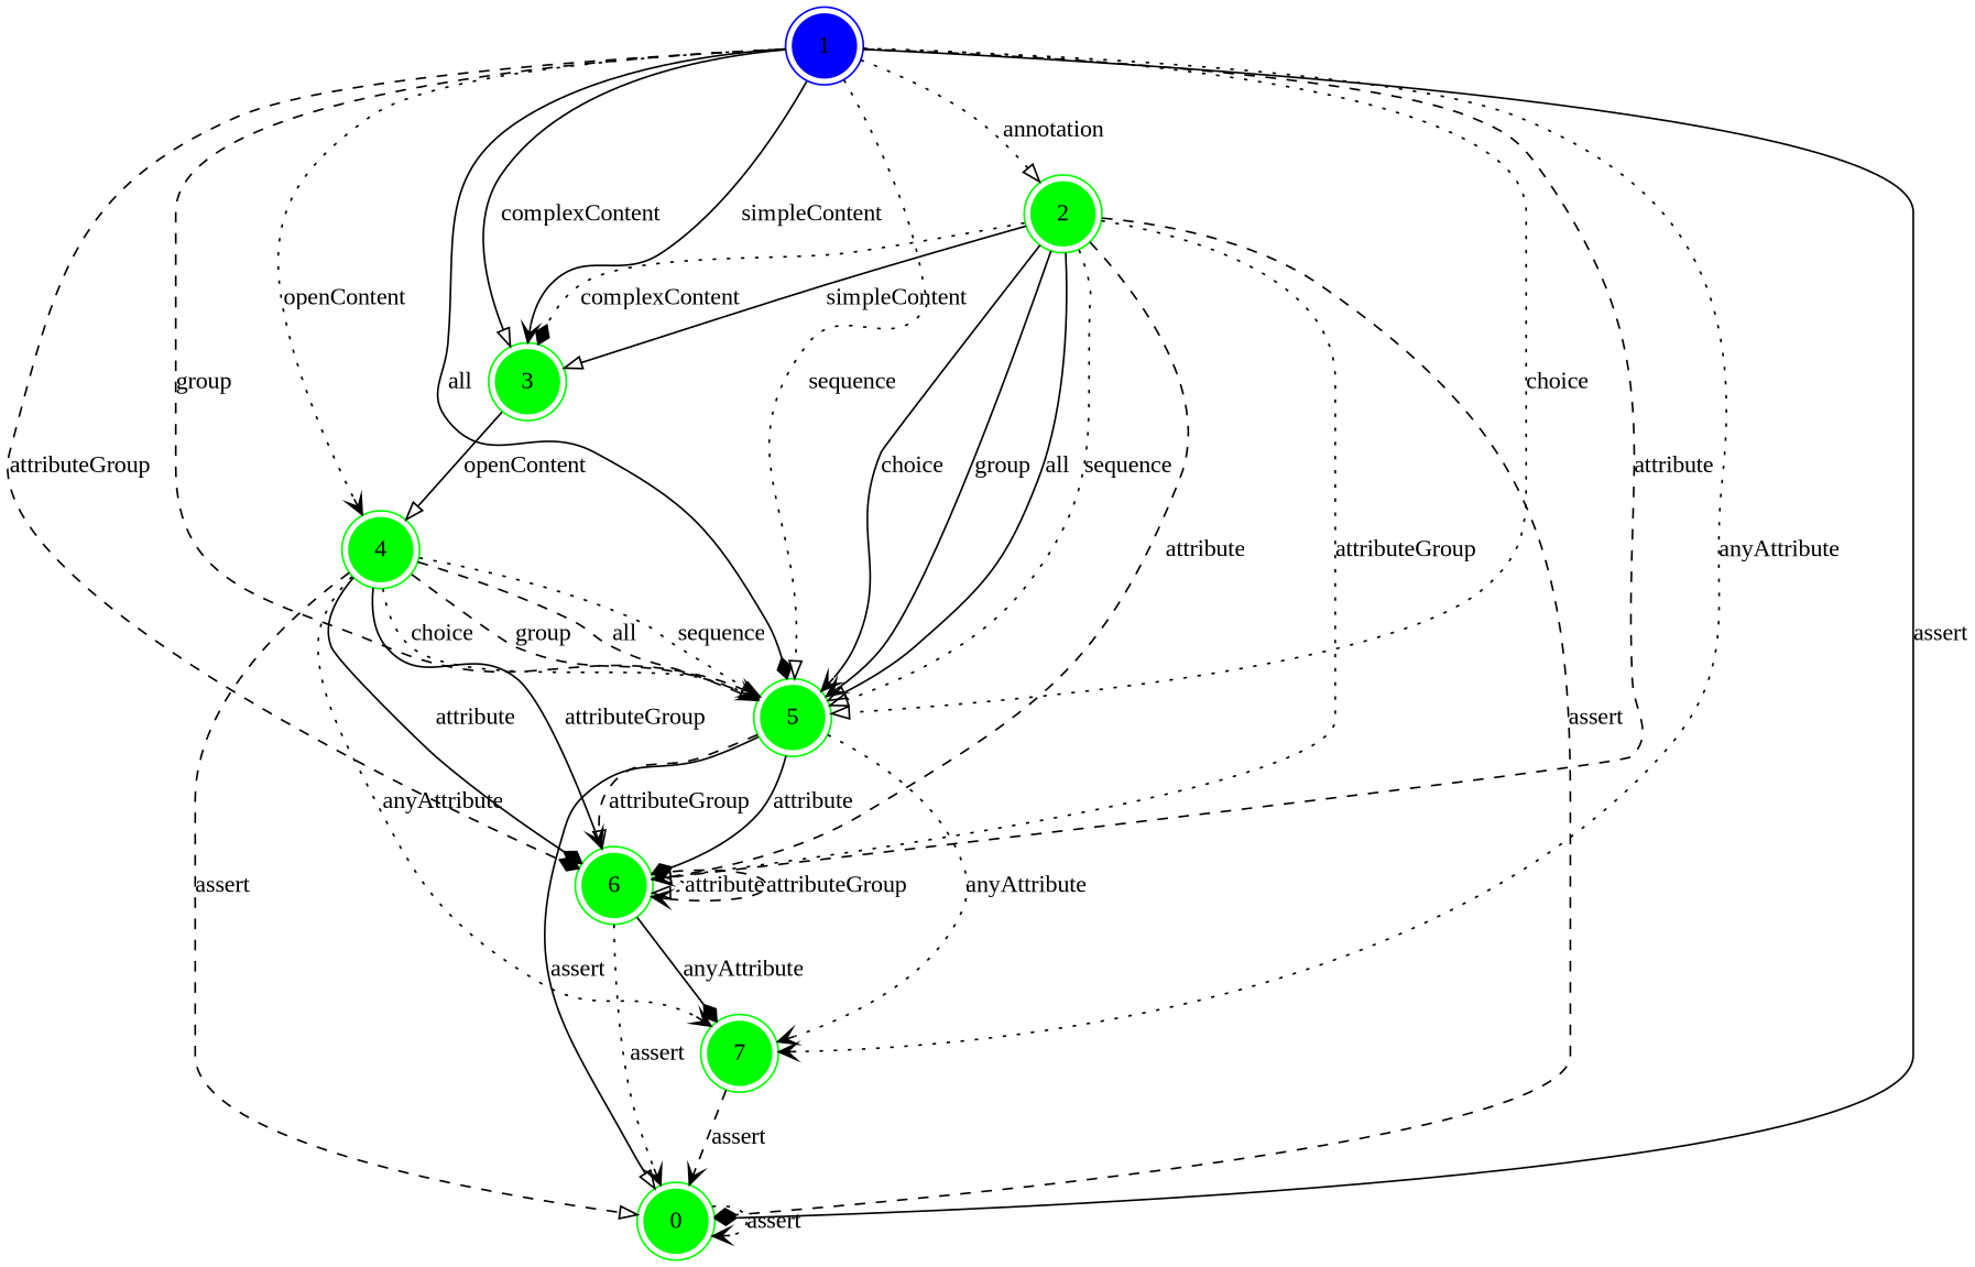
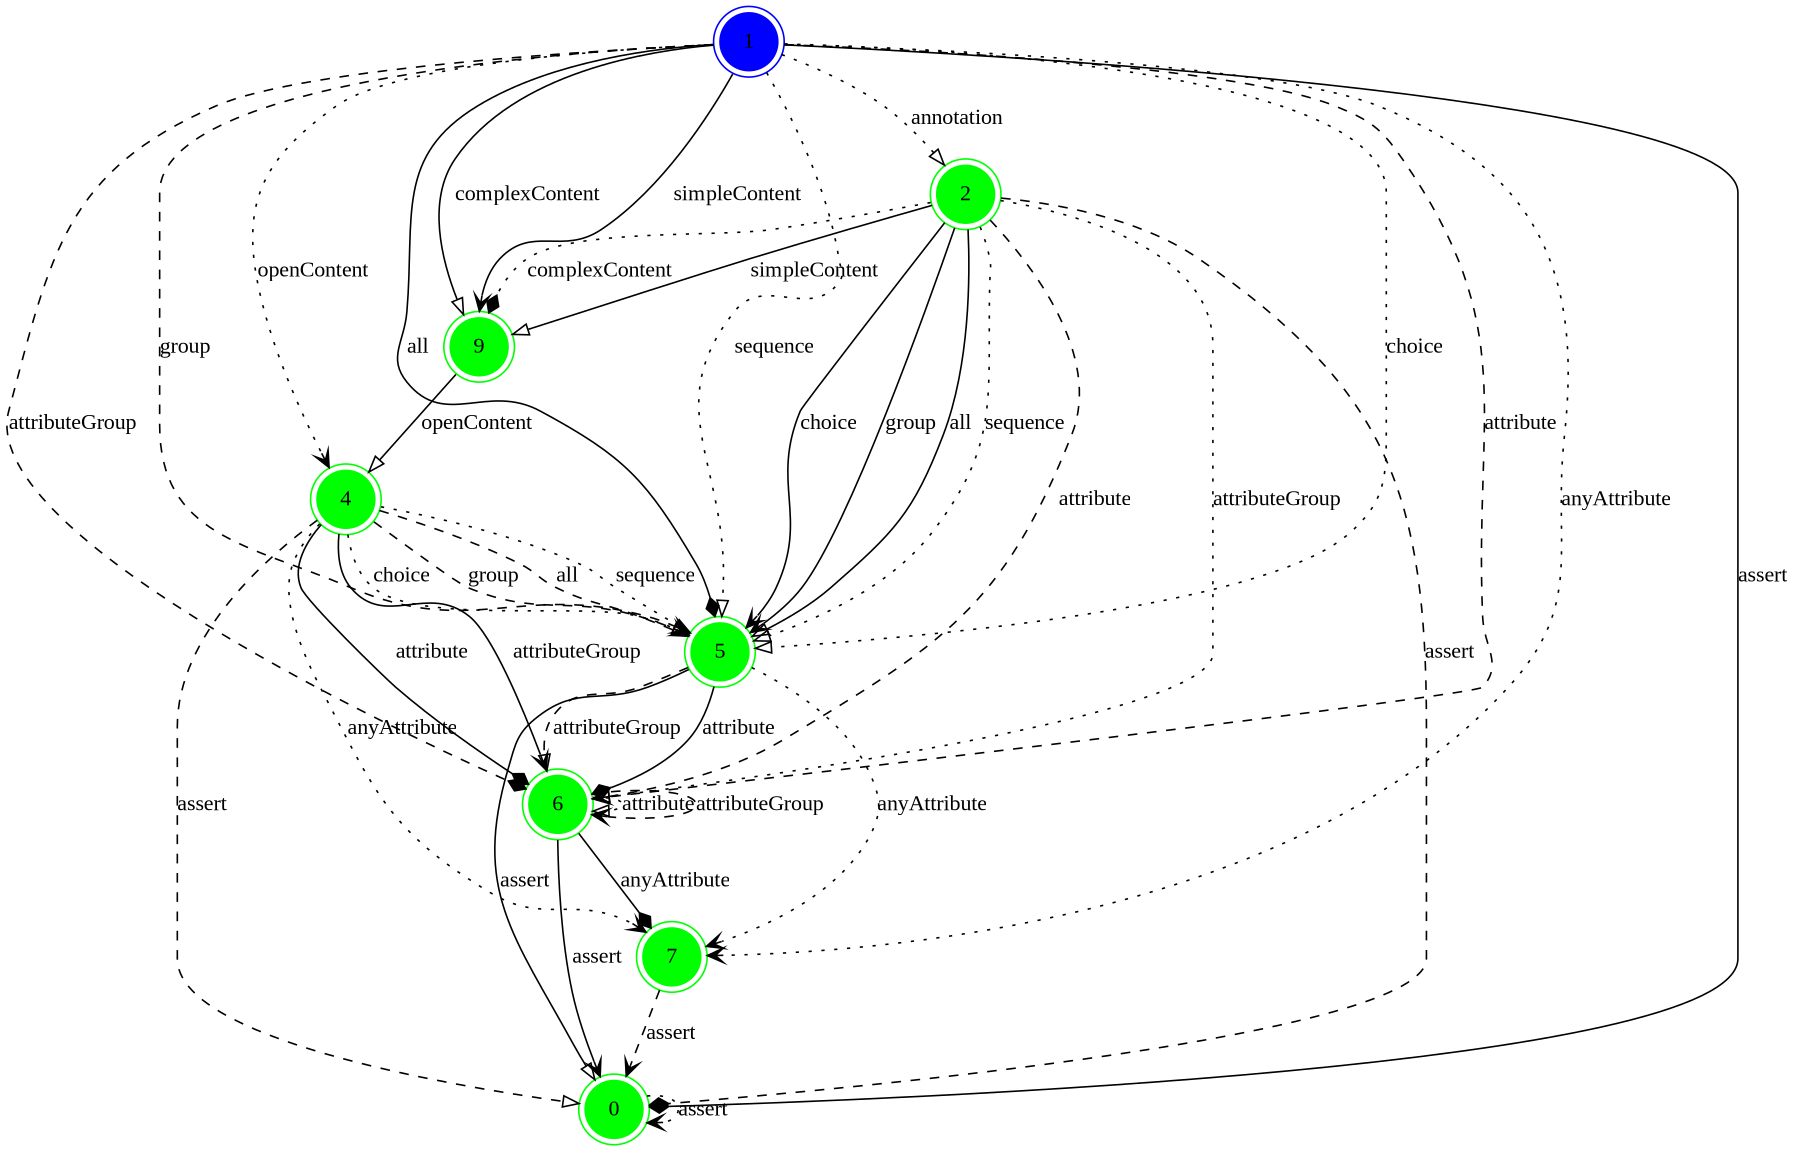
  digraph {
    fontname="Liberation Serif"
    mindist=2.0
    node [color=green fontname="Liberation Serif" shape=doublecircle style=filled]
    edge [arrowhead=onormal fontname="Liberation Serif" style=solid]
    1 [color=blue]
    5
-   3
+   3 [label=9]
    2
    7
    n6 [label=0]
    4
    6
    1 -> 5 [label=choice style=dotted]
    1 -> 5 [arrowhead=vee label=group style=dashed]
    1 -> 5 [arrowhead=diamond label=all]
    1 -> 5 [label=sequence style=dotted]
    1 -> 3 [label=complexContent]
    1 -> 3 [arrowhead=vee label=simpleContent]
    1 -> 2 [label=annotation style=dotted]
    1 -> 7 [arrowhead=vee label=anyAttribute style=dotted]
    1 -> n6 [arrowhead=diamond label=assert]
    1 -> 4 [arrowhead=vee label=openContent style=dotted]
    1 -> 6 [label=attribute style=dashed]
    1 -> 6 [arrowhead=diamond label=attributeGroup style=dashed]
    5 -> 7 [arrowhead=vee label=anyAttribute style=dotted]
    5 -> n6 [label=assert]
    5 -> 6 [arrowhead=diamond label=attribute]
    5 -> 6 [label=attributeGroup style=dashed]
    3 -> 4 [label=openContent]
    2 -> 5 [arrowhead=vee label=choice]
    2 -> 5 [arrowhead=vee label=group]
    2 -> 5 [label=all]
    2 -> 5 [label=sequence style=dotted]
    2 -> 3 [arrowhead=diamond label=complexContent style=dotted]
    2 -> 3 [label=simpleContent]
    2 -> n6 [arrowhead=diamond label=assert style=dashed]
    2 -> 6 [arrowhead=vee label=attribute style=dashed]
    2 -> 6 [label=attributeGroup style=dotted]
    7 -> n6 [arrowhead=vee label=assert style=dashed]
    n6 -> n6 [arrowhead=vee label=assert style=dotted]
    4 -> 5 [label=choice style=dotted]
    4 -> 5 [arrowhead=vee label=group style=dashed]
    4 -> 5 [label=all style=dashed]
    4 -> 5 [label=sequence style=dotted]
    4 -> 7 [arrowhead=vee label=anyAttribute style=dotted]
    4 -> n6 [label=assert style=dashed]
    4 -> 6 [arrowhead=diamond label=attribute]
    4 -> 6 [arrowhead=vee label=attributeGroup]
    6 -> 7 [arrowhead=diamond label=anyAttribute]
-   6 -> n6 [arrowhead=vee label=assert style=dotted]
+   6 -> n6 [arrowhead=vee label=assert]
    6 -> 6 [label=attribute style=dotted]
    6 -> 6 [arrowhead=vee label=attributeGroup style=dashed]
  }
